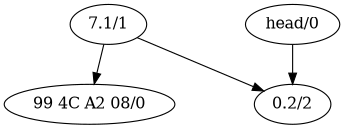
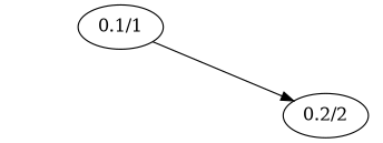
  digraph {
    nodesep=1.0
-   n1 [label="99 4C A2 08/0"]
-   n2 [label="7.1/1"]
+   n2 [label="0.1/1"]
    n3 [label="0.2/2"]
-   n4 [label="head/0"]
-   n2 -> n1
    n2 -> n3
-   n4 -> n3
  }
